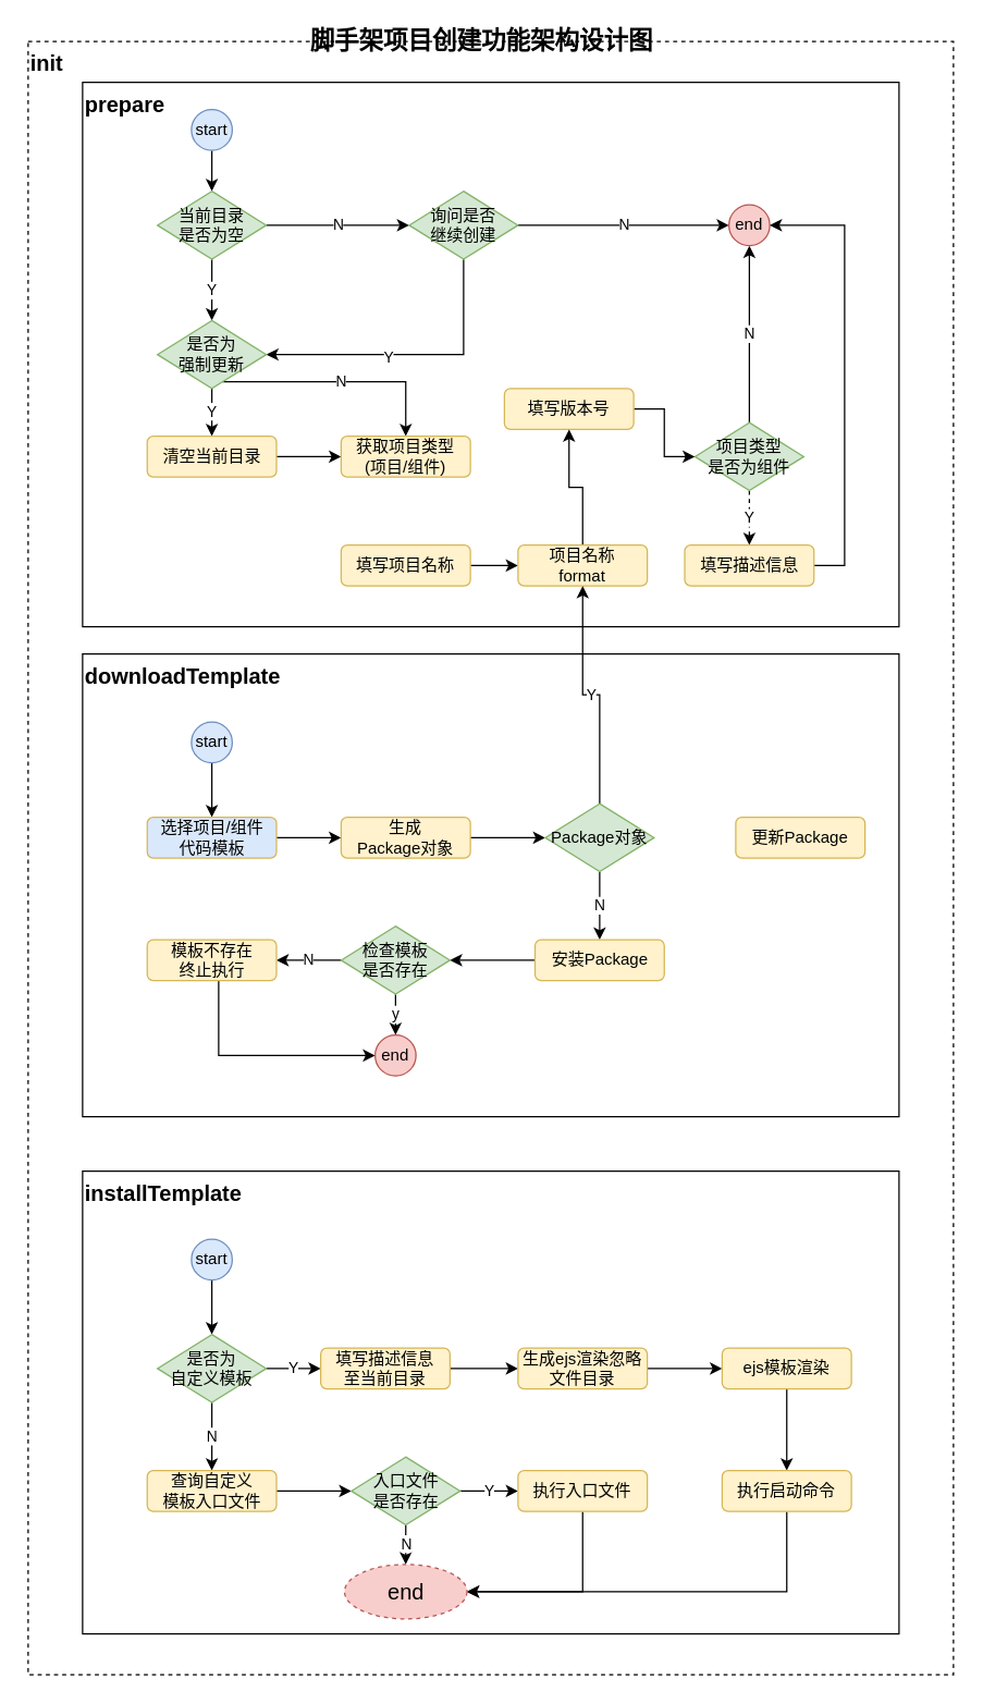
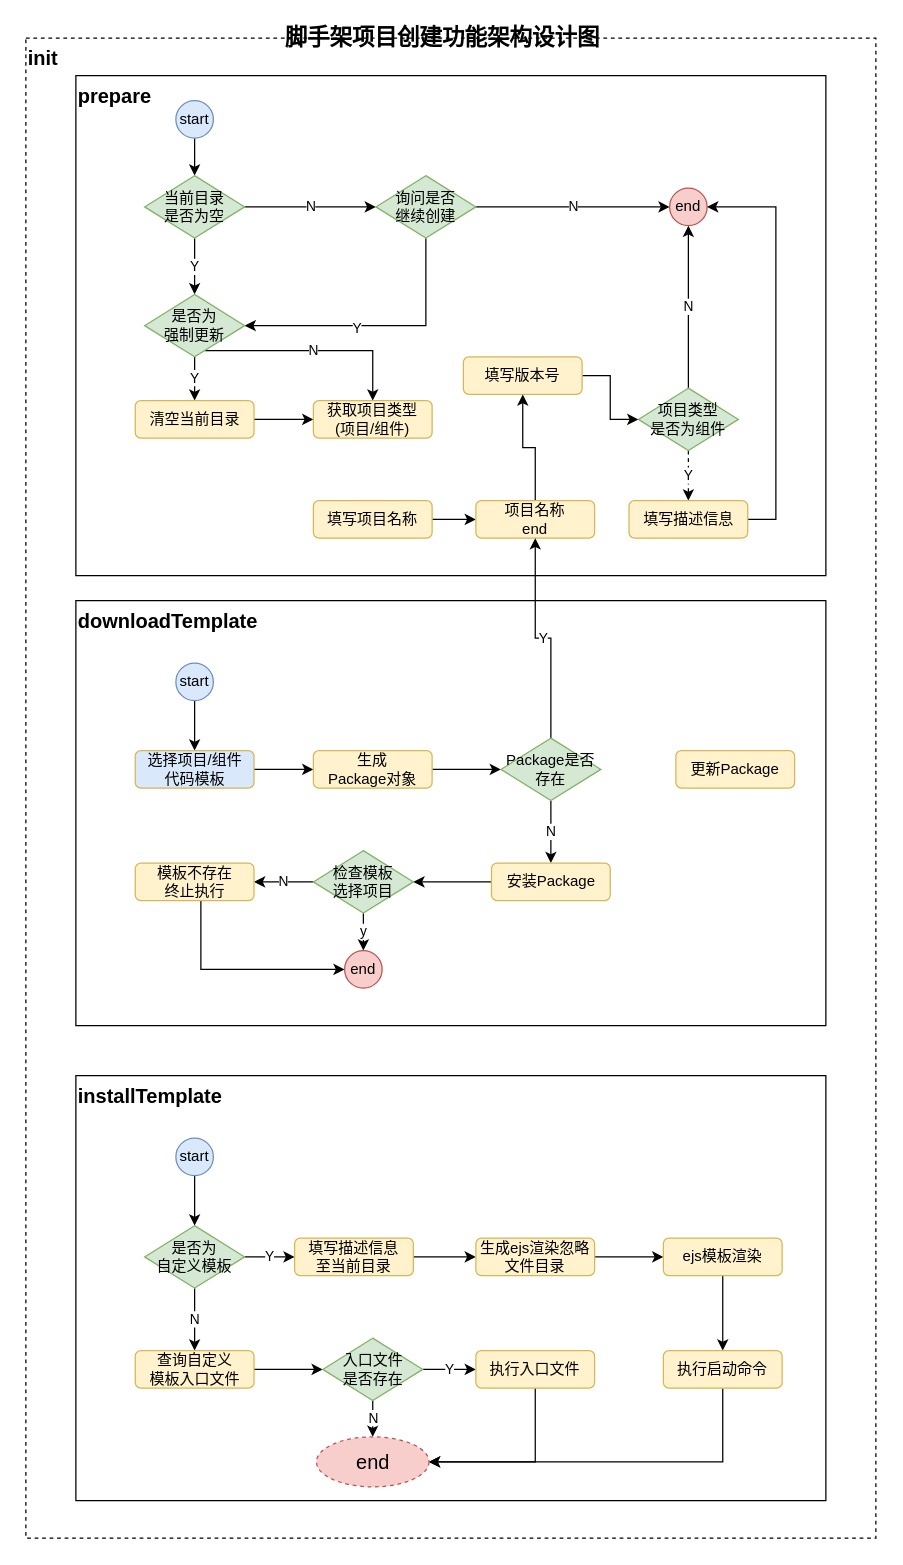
  <mxCell id="0" />
  <mxCell id="1" parent="0" />
  <mxCell id="2" value="&lt;font style=&quot;font-size: 16px&quot;&gt;&lt;b&gt;init&lt;/b&gt;&lt;/font&gt;" style="rounded=0;whiteSpace=wrap;html=1;verticalAlign=top;align=left;dashed=1;" parent="1" vertex="1"><mxGeometry x="20" y="30" width="680" height="1200" as="geometry" /></mxCell>
  <mxCell id="3" value="&lt;font style=&quot;font-size: 16px&quot;&gt;&lt;b&gt;prepare&lt;/b&gt;&lt;/font&gt;" style="rounded=0;whiteSpace=wrap;html=1;align=left;verticalAlign=top;" parent="1" vertex="1"><mxGeometry x="60" y="60" width="600" height="400" as="geometry" /></mxCell>
  <mxCell id="4" value="" style="edgeStyle=orthogonalEdgeStyle;rounded=0;orthogonalLoop=1;jettySize=auto;html=1;" parent="1" source="5" target="8" edge="1"><mxGeometry relative="1" as="geometry" /></mxCell>
  <mxCell id="5" value="start" style="ellipse;whiteSpace=wrap;html=1;aspect=fixed;align=center;fillColor=#dae8fc;strokeColor=#6c8ebf;" parent="1" vertex="1"><mxGeometry x="140" y="80" width="30" height="30" as="geometry" /></mxCell>
  <mxCell id="6" value="Y" style="edgeStyle=orthogonalEdgeStyle;rounded=0;orthogonalLoop=1;jettySize=auto;html=1;" parent="1" source="8" target="15" edge="1"><mxGeometry relative="1" as="geometry" /></mxCell>
  <mxCell id="7" value="N" style="edgeStyle=orthogonalEdgeStyle;rounded=0;orthogonalLoop=1;jettySize=auto;html=1;" parent="1" source="8" target="12" edge="1"><mxGeometry relative="1" as="geometry" /></mxCell>
  <mxCell id="8" value="当前目录&lt;br&gt;是否为空" style="rhombus;whiteSpace=wrap;html=1;align=center;fillColor=#d5e8d4;strokeColor=#82b366;" parent="1" vertex="1"><mxGeometry x="115" y="140" width="80" height="50" as="geometry" /></mxCell>
  <mxCell id="9" value="N" style="edgeStyle=orthogonalEdgeStyle;rounded=0;orthogonalLoop=1;jettySize=auto;html=1;" parent="1" source="12" target="21" edge="1"><mxGeometry relative="1" as="geometry" /></mxCell>
  <mxCell id="10" style="edgeStyle=orthogonalEdgeStyle;rounded=0;orthogonalLoop=1;jettySize=auto;html=1;entryX=1;entryY=0.5;entryDx=0;entryDy=0;" parent="1" source="12" target="15" edge="1"><mxGeometry relative="1" as="geometry"><Array as="points"><mxPoint x="340" y="260" /></Array></mxGeometry></mxCell>
  <mxCell id="11" value="Y" style="edgeLabel;html=1;align=center;verticalAlign=middle;resizable=0;points=[];" parent="10" vertex="1" connectable="0"><mxGeometry x="0.169" y="1" relative="1" as="geometry"><mxPoint as="offset" /></mxGeometry></mxCell>
  <mxCell id="12" value="询问是否&lt;br&gt;继续创建" style="rhombus;whiteSpace=wrap;html=1;align=center;fillColor=#d5e8d4;strokeColor=#82b366;" parent="1" vertex="1"><mxGeometry x="300" y="140" width="80" height="50" as="geometry" /></mxCell>
  <mxCell id="13" value="Y" style="edgeStyle=orthogonalEdgeStyle;rounded=0;orthogonalLoop=1;jettySize=auto;html=1;" parent="1" source="15" target="20" edge="1"><mxGeometry relative="1" as="geometry" /></mxCell>
  <mxCell id="14" value="N" style="edgeStyle=orthogonalEdgeStyle;rounded=0;orthogonalLoop=1;jettySize=auto;html=1;entryX=0.5;entryY=0;entryDx=0;entryDy=0;" parent="1" source="15" target="22" edge="1"><mxGeometry relative="1" as="geometry"><Array as="points"><mxPoint x="298" y="280" /></Array></mxGeometry></mxCell>
  <mxCell id="15" value="是否为&lt;br&gt;强制更新" style="rhombus;whiteSpace=wrap;html=1;align=center;fillColor=#d5e8d4;strokeColor=#82b366;" parent="1" vertex="1"><mxGeometry x="115" y="235" width="80" height="50" as="geometry" /></mxCell>
  <mxCell id="16" value="Y" style="edgeStyle=orthogonalEdgeStyle;rounded=0;orthogonalLoop=1;jettySize=auto;html=1;dashed=1;" parent="1" source="18" target="30" edge="1"><mxGeometry relative="1" as="geometry" /></mxCell>
  <mxCell id="17" value="N" style="edgeStyle=orthogonalEdgeStyle;rounded=0;orthogonalLoop=1;jettySize=auto;html=1;entryX=0.5;entryY=1;entryDx=0;entryDy=0;" parent="1" source="18" target="21" edge="1"><mxGeometry relative="1" as="geometry" /></mxCell>
  <mxCell id="18" value="项目类型&lt;br&gt;是否为组件" style="rhombus;whiteSpace=wrap;html=1;align=center;fillColor=#d5e8d4;strokeColor=#82b366;" parent="1" vertex="1"><mxGeometry x="510" y="310" width="80" height="50" as="geometry" /></mxCell>
  <mxCell id="19" value="" style="edgeStyle=orthogonalEdgeStyle;rounded=0;orthogonalLoop=1;jettySize=auto;html=1;" parent="1" source="20" target="22" edge="1"><mxGeometry relative="1" as="geometry" /></mxCell>
  <mxCell id="20" value="清空当前目录" style="rounded=1;whiteSpace=wrap;html=1;align=center;fillColor=#fff2cc;strokeColor=#d6b656;" parent="1" vertex="1"><mxGeometry x="107.5" y="320" width="95" height="30" as="geometry" /></mxCell>
  <mxCell id="21" value="end" style="ellipse;whiteSpace=wrap;html=1;aspect=fixed;align=center;fillColor=#f8cecc;strokeColor=#b85450;" parent="1" vertex="1"><mxGeometry x="535" y="150" width="30" height="30" as="geometry" /></mxCell>
  <mxCell id="22" value="获取项目类型&lt;br&gt;(项目/组件)" style="rounded=1;whiteSpace=wrap;html=1;align=center;fillColor=#fff2cc;strokeColor=#d6b656;" parent="1" vertex="1"><mxGeometry x="250" y="320" width="95" height="30" as="geometry" /></mxCell>
  <mxCell id="23" value="" style="edgeStyle=orthogonalEdgeStyle;rounded=0;orthogonalLoop=1;jettySize=auto;html=1;" parent="1" source="24" target="28" edge="1"><mxGeometry relative="1" as="geometry" /></mxCell>
  <mxCell id="24" value="填写项目名称" style="rounded=1;whiteSpace=wrap;html=1;align=center;fillColor=#fff2cc;strokeColor=#d6b656;" parent="1" vertex="1"><mxGeometry x="250" y="400" width="95" height="30" as="geometry" /></mxCell>
  <mxCell id="25" value="" style="edgeStyle=orthogonalEdgeStyle;rounded=0;orthogonalLoop=1;jettySize=auto;html=1;" parent="1" source="26" target="18" edge="1"><mxGeometry relative="1" as="geometry" /></mxCell>
  <mxCell id="26" value="填写版本号" style="rounded=1;whiteSpace=wrap;html=1;align=center;fillColor=#fff2cc;strokeColor=#d6b656;" parent="1" vertex="1"><mxGeometry x="370" y="285" width="95" height="30" as="geometry" /></mxCell>
  <mxCell id="27" value="" style="edgeStyle=orthogonalEdgeStyle;rounded=0;orthogonalLoop=1;jettySize=auto;html=1;" parent="1" source="28" target="26" edge="1"><mxGeometry relative="1" as="geometry" /></mxCell>
- <mxCell id="28" value="项目名称&lt;br&gt;format" style="rounded=1;whiteSpace=wrap;html=1;align=center;fillColor=#fff2cc;strokeColor=#d6b656;" parent="1" vertex="1"><mxGeometry x="380" y="400" width="95" height="30" as="geometry" /></mxCell>
+ <mxCell id="28" value="项目名称&lt;br&gt;end" style="rounded=1;whiteSpace=wrap;html=1;align=center;fillColor=#fff2cc;strokeColor=#d6b656;" parent="1" vertex="1"><mxGeometry x="380" y="400" width="95" height="30" as="geometry" /></mxCell>
  <mxCell id="29" style="edgeStyle=orthogonalEdgeStyle;rounded=0;orthogonalLoop=1;jettySize=auto;html=1;entryX=1;entryY=0.5;entryDx=0;entryDy=0;" parent="1" source="30" target="21" edge="1"><mxGeometry relative="1" as="geometry"><Array as="points"><mxPoint x="620" y="415" /><mxPoint x="620" y="165" /></Array></mxGeometry></mxCell>
  <mxCell id="30" value="填写描述信息" style="rounded=1;whiteSpace=wrap;html=1;align=center;fillColor=#fff2cc;strokeColor=#d6b656;" parent="1" vertex="1"><mxGeometry x="502.5" y="400" width="95" height="30" as="geometry" /></mxCell>
  <mxCell id="31" value="&lt;b&gt;&lt;font style=&quot;font-size: 16px&quot;&gt;downloadTemplate&lt;/font&gt;&lt;/b&gt;" style="rounded=0;whiteSpace=wrap;html=1;align=left;verticalAlign=top;" parent="1" vertex="1"><mxGeometry x="60" y="480" width="600" height="340" as="geometry" /></mxCell>
  <mxCell id="32" value="" style="edgeStyle=orthogonalEdgeStyle;rounded=0;orthogonalLoop=1;jettySize=auto;html=1;" parent="1" source="33" target="35" edge="1"><mxGeometry relative="1" as="geometry" /></mxCell>
  <mxCell id="33" value="start" style="ellipse;whiteSpace=wrap;html=1;aspect=fixed;align=center;fillColor=#dae8fc;strokeColor=#6c8ebf;" parent="1" vertex="1"><mxGeometry x="140" y="530" width="30" height="30" as="geometry" /></mxCell>
  <mxCell id="34" value="" style="edgeStyle=orthogonalEdgeStyle;rounded=0;orthogonalLoop=1;jettySize=auto;html=1;" parent="1" source="35" target="37" edge="1"><mxGeometry relative="1" as="geometry" /></mxCell>
  <mxCell id="35" value="选择项目/组件&lt;br&gt;代码模板" style="rounded=1;whiteSpace=wrap;html=1;align=center;fillColor=#dae8fc;strokeColor=#d6b656;" parent="1" vertex="1"><mxGeometry x="107.5" y="600" width="95" height="30" as="geometry" /></mxCell>
  <mxCell id="36" value="" style="edgeStyle=orthogonalEdgeStyle;rounded=0;orthogonalLoop=1;jettySize=auto;html=1;" parent="1" source="37" target="40" edge="1"><mxGeometry relative="1" as="geometry" /></mxCell>
  <mxCell id="37" value="生成&lt;br&gt;Package对象" style="rounded=1;whiteSpace=wrap;html=1;align=center;fillColor=#fff2cc;strokeColor=#d6b656;" parent="1" vertex="1"><mxGeometry x="250" y="600" width="95" height="30" as="geometry" /></mxCell>
  <mxCell id="38" value="Y" style="edgeStyle=orthogonalEdgeStyle;rounded=0;orthogonalLoop=1;jettySize=auto;html=1;" parent="1" source="40" target="28" edge="1"><mxGeometry relative="1" as="geometry" /></mxCell>
  <mxCell id="39" value="N" style="edgeStyle=orthogonalEdgeStyle;rounded=0;orthogonalLoop=1;jettySize=auto;html=1;" parent="1" source="40" target="43" edge="1"><mxGeometry relative="1" as="geometry" /></mxCell>
- <mxCell id="40" value="Package对象" style="rhombus;whiteSpace=wrap;html=1;align=center;fillColor=#d5e8d4;strokeColor=#82b366;" parent="1" vertex="1"><mxGeometry x="400" y="590" width="80" height="50" as="geometry" /></mxCell>
+ <mxCell id="40" value="Package是否存在" style="rhombus;whiteSpace=wrap;html=1;align=center;fillColor=#d5e8d4;strokeColor=#82b366;" parent="1" vertex="1"><mxGeometry x="400" y="590" width="80" height="50" as="geometry" /></mxCell>
  <mxCell id="41" value="更新Package" style="rounded=1;whiteSpace=wrap;html=1;align=center;fillColor=#fff2cc;strokeColor=#d6b656;" parent="1" vertex="1"><mxGeometry x="540" y="600" width="95" height="30" as="geometry" /></mxCell>
  <mxCell id="42" value="" style="edgeStyle=orthogonalEdgeStyle;rounded=0;orthogonalLoop=1;jettySize=auto;html=1;" parent="1" source="43" target="46" edge="1"><mxGeometry relative="1" as="geometry" /></mxCell>
  <mxCell id="43" value="安装Package" style="rounded=1;whiteSpace=wrap;html=1;align=center;fillColor=#fff2cc;strokeColor=#d6b656;" parent="1" vertex="1"><mxGeometry x="392.5" y="690" width="95" height="30" as="geometry" /></mxCell>
  <mxCell id="44" value="y" style="edgeStyle=orthogonalEdgeStyle;rounded=0;orthogonalLoop=1;jettySize=auto;html=1;" parent="1" source="46" target="49" edge="1"><mxGeometry relative="1" as="geometry" /></mxCell>
  <mxCell id="45" value="N" style="edgeStyle=orthogonalEdgeStyle;rounded=0;orthogonalLoop=1;jettySize=auto;html=1;" parent="1" source="46" target="48" edge="1"><mxGeometry relative="1" as="geometry" /></mxCell>
- <mxCell id="46" value="检查模板&lt;br&gt;是否存在" style="rhombus;whiteSpace=wrap;html=1;align=center;fillColor=#d5e8d4;strokeColor=#82b366;" parent="1" vertex="1"><mxGeometry x="250" y="680" width="80" height="50" as="geometry" /></mxCell>
+ <mxCell id="46" value="检查模板&lt;br&gt;选择项目" style="rhombus;whiteSpace=wrap;html=1;align=center;fillColor=#d5e8d4;strokeColor=#82b366;" parent="1" vertex="1"><mxGeometry x="250" y="680" width="80" height="50" as="geometry" /></mxCell>
  <mxCell id="47" style="edgeStyle=orthogonalEdgeStyle;rounded=0;orthogonalLoop=1;jettySize=auto;html=1;entryX=0;entryY=0.5;entryDx=0;entryDy=0;" parent="1" source="48" target="49" edge="1"><mxGeometry relative="1" as="geometry"><Array as="points"><mxPoint x="160" y="775" /></Array></mxGeometry></mxCell>
  <mxCell id="48" value="模板不存在&lt;br&gt;终止执行" style="rounded=1;whiteSpace=wrap;html=1;align=center;fillColor=#fff2cc;strokeColor=#d6b656;" parent="1" vertex="1"><mxGeometry x="107.5" y="690" width="95" height="30" as="geometry" /></mxCell>
  <mxCell id="49" value="end" style="ellipse;whiteSpace=wrap;html=1;aspect=fixed;align=center;fillColor=#f8cecc;strokeColor=#b85450;" parent="1" vertex="1"><mxGeometry x="275" y="760" width="30" height="30" as="geometry" /></mxCell>
  <mxCell id="50" value="&lt;span style=&quot;font-size: 16px&quot;&gt;&lt;b&gt;installTemplate&lt;br&gt;&lt;br&gt;&lt;/b&gt;&lt;/span&gt;" style="rounded=0;whiteSpace=wrap;html=1;align=left;verticalAlign=top;" parent="1" vertex="1"><mxGeometry x="60" y="860" width="600" height="340" as="geometry" /></mxCell>
  <mxCell id="51" value="" style="edgeStyle=orthogonalEdgeStyle;rounded=0;orthogonalLoop=1;jettySize=auto;html=1;" parent="1" source="52" target="55" edge="1"><mxGeometry relative="1" as="geometry" /></mxCell>
  <mxCell id="52" value="start" style="ellipse;whiteSpace=wrap;html=1;aspect=fixed;align=center;fillColor=#dae8fc;strokeColor=#6c8ebf;" parent="1" vertex="1"><mxGeometry x="140" y="910" width="30" height="30" as="geometry" /></mxCell>
  <mxCell id="53" value="Y" style="edgeStyle=orthogonalEdgeStyle;rounded=0;orthogonalLoop=1;jettySize=auto;html=1;" parent="1" source="55" target="57" edge="1"><mxGeometry relative="1" as="geometry" /></mxCell>
  <mxCell id="54" value="N" style="edgeStyle=orthogonalEdgeStyle;rounded=0;orthogonalLoop=1;jettySize=auto;html=1;" parent="1" source="55" target="63" edge="1"><mxGeometry relative="1" as="geometry" /></mxCell>
  <mxCell id="55" value="是否为&lt;br&gt;自定义模板" style="rhombus;whiteSpace=wrap;html=1;align=center;fillColor=#d5e8d4;strokeColor=#82b366;" parent="1" vertex="1"><mxGeometry x="115" y="980" width="80" height="50" as="geometry" /></mxCell>
  <mxCell id="56" value="" style="edgeStyle=orthogonalEdgeStyle;rounded=0;orthogonalLoop=1;jettySize=auto;html=1;" parent="1" source="57" target="59" edge="1"><mxGeometry relative="1" as="geometry" /></mxCell>
  <mxCell id="57" value="填写描述信息&lt;br&gt;至当前目录" style="rounded=1;whiteSpace=wrap;html=1;align=center;fillColor=#fff2cc;strokeColor=#d6b656;" parent="1" vertex="1"><mxGeometry x="235" y="990" width="95" height="30" as="geometry" /></mxCell>
  <mxCell id="58" value="" style="edgeStyle=orthogonalEdgeStyle;rounded=0;orthogonalLoop=1;jettySize=auto;html=1;" parent="1" source="59" target="61" edge="1"><mxGeometry relative="1" as="geometry" /></mxCell>
  <mxCell id="59" value="生成ejs渲染忽略&lt;br&gt;文件目录" style="rounded=1;whiteSpace=wrap;html=1;align=center;fillColor=#fff2cc;strokeColor=#d6b656;" parent="1" vertex="1"><mxGeometry x="380" y="990" width="95" height="30" as="geometry" /></mxCell>
  <mxCell id="60" value="" style="edgeStyle=orthogonalEdgeStyle;rounded=0;orthogonalLoop=1;jettySize=auto;html=1;" parent="1" source="61" target="70" edge="1"><mxGeometry relative="1" as="geometry" /></mxCell>
  <mxCell id="61" value="ejs模板渲染" style="rounded=1;whiteSpace=wrap;html=1;align=center;fillColor=#fff2cc;strokeColor=#d6b656;" parent="1" vertex="1"><mxGeometry x="530" y="990" width="95" height="30" as="geometry" /></mxCell>
  <mxCell id="62" value="" style="edgeStyle=orthogonalEdgeStyle;rounded=0;orthogonalLoop=1;jettySize=auto;html=1;" parent="1" source="63" target="66" edge="1"><mxGeometry relative="1" as="geometry" /></mxCell>
  <mxCell id="63" value="查询自定义&lt;br&gt;模板入口文件" style="rounded=1;whiteSpace=wrap;html=1;align=center;fillColor=#fff2cc;strokeColor=#d6b656;" parent="1" vertex="1"><mxGeometry x="107.5" y="1080" width="95" height="30" as="geometry" /></mxCell>
  <mxCell id="64" value="N" style="edgeStyle=orthogonalEdgeStyle;rounded=0;orthogonalLoop=1;jettySize=auto;html=1;" parent="1" source="66" target="71" edge="1"><mxGeometry relative="1" as="geometry" /></mxCell>
  <mxCell id="65" value="Y" style="edgeStyle=orthogonalEdgeStyle;rounded=0;orthogonalLoop=1;jettySize=auto;html=1;" parent="1" source="66" target="68" edge="1"><mxGeometry relative="1" as="geometry" /></mxCell>
  <mxCell id="66" value="入口文件&lt;br&gt;是否存在" style="rhombus;whiteSpace=wrap;html=1;align=center;fillColor=#d5e8d4;strokeColor=#82b366;" parent="1" vertex="1"><mxGeometry x="257.5" y="1070" width="80" height="50" as="geometry" /></mxCell>
  <mxCell id="67" style="edgeStyle=orthogonalEdgeStyle;rounded=0;orthogonalLoop=1;jettySize=auto;html=1;entryX=1;entryY=0.5;entryDx=0;entryDy=0;" parent="1" source="68" target="71" edge="1"><mxGeometry relative="1" as="geometry"><Array as="points"><mxPoint x="428" y="1169" /></Array></mxGeometry></mxCell>
  <mxCell id="68" value="执行入口文件&lt;span style=&quot;color: rgba(0 , 0 , 0 , 0) ; font-family: monospace ; font-size: 0px&quot;&gt;%3CmxGraphModel%3E%3Croot%3E%3CmxCell%20id%3D%220%22%2F%3E%3CmxCell%20id%3D%221%22%20parent%3D%220%22%2F%3E%3CmxCell%20id%3D%222%22%20value%3D%22%E7%94%9F%E6%88%90ejs%E6%B8%B2%E6%9F%93%E5%BF%BD%E7%95%A5%26lt%3Bbr%26gt%3B%E6%96%87%E4%BB%B6%E7%9B%AE%E5%BD%95%22%20style%3D%22rounded%3D1%3BwhiteSpace%3Dwrap%3Bhtml%3D1%3Balign%3Dcenter%3BfillColor%3D%23fff2cc%3BstrokeColor%3D%23d6b656%3B%22%20vertex%3D%221%22%20parent%3D%221%22%3E%3CmxGeometry%20x%3D%22400%22%20y%3D%221010%22%20width%3D%2295%22%20height%3D%2230%22%20as%3D%22geometry%22%2F%3E%3C%2FmxCell%3E%3C%2Froot%3E%3C%2FmxGraphModel%3E&lt;/span&gt;" style="rounded=1;whiteSpace=wrap;html=1;align=center;fillColor=#fff2cc;strokeColor=#d6b656;" parent="1" vertex="1"><mxGeometry x="380" y="1080" width="95" height="30" as="geometry" /></mxCell>
  <mxCell id="69" style="edgeStyle=orthogonalEdgeStyle;rounded=0;orthogonalLoop=1;jettySize=auto;html=1;entryX=1;entryY=0.5;entryDx=0;entryDy=0;" parent="1" source="70" target="71" edge="1"><mxGeometry relative="1" as="geometry"><Array as="points"><mxPoint x="578" y="1169" /></Array></mxGeometry></mxCell>
  <mxCell id="70" value="执行启动命令" style="rounded=1;whiteSpace=wrap;html=1;align=center;fillColor=#fff2cc;strokeColor=#d6b656;" parent="1" vertex="1"><mxGeometry x="530" y="1080" width="95" height="30" as="geometry" /></mxCell>
  <mxCell id="71" value="&lt;font style=&quot;font-size: 16px&quot;&gt;end&lt;/font&gt;" style="ellipse;whiteSpace=wrap;html=1;dashed=1;align=center;fillColor=#f8cecc;strokeColor=#b85450;" parent="1" vertex="1"><mxGeometry x="252.5" y="1149" width="90" height="40" as="geometry" /></mxCell>
  <mxCell id="72" value="&lt;b&gt;&lt;font style=&quot;font-size: 18px&quot;&gt;脚手架项目创建功能架构设计图&lt;/font&gt;&lt;/b&gt;" style="text;html=1;align=center;verticalAlign=middle;resizable=0;points=[];autosize=1;" parent="1" vertex="1"><mxGeometry x="217.5" y="20" width="270" height="20" as="geometry" /></mxCell>
